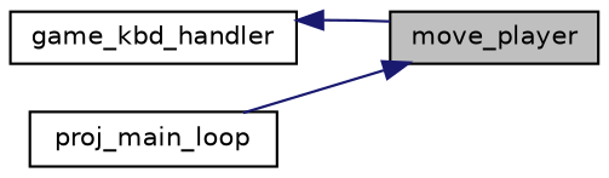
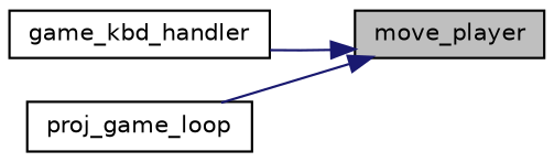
  digraph {
    rankdir=RL
    node [color=black fillcolor=white fontname=Helvetica fontsize=10 shape=record style=filled]
    edge [color=midnightblue dir=back fontname=Helvetica fontsize=10 labelfontname=Helvetica labelfontsize=10 style=solid]
    n1 [fillcolor=grey75 fontcolor=black height=0.2 label=move_player width=0.4]
    n2 [height=0.2 label=game_kbd_handler width=0.4]
-   n3 [height=0.2 label=proj_main_loop width=0.4]
-   n2 -> n1
+   n3 [height=0.2 label=proj_game_loop width=0.4]
+   n1 -> n2
    n1 -> n3
  }
